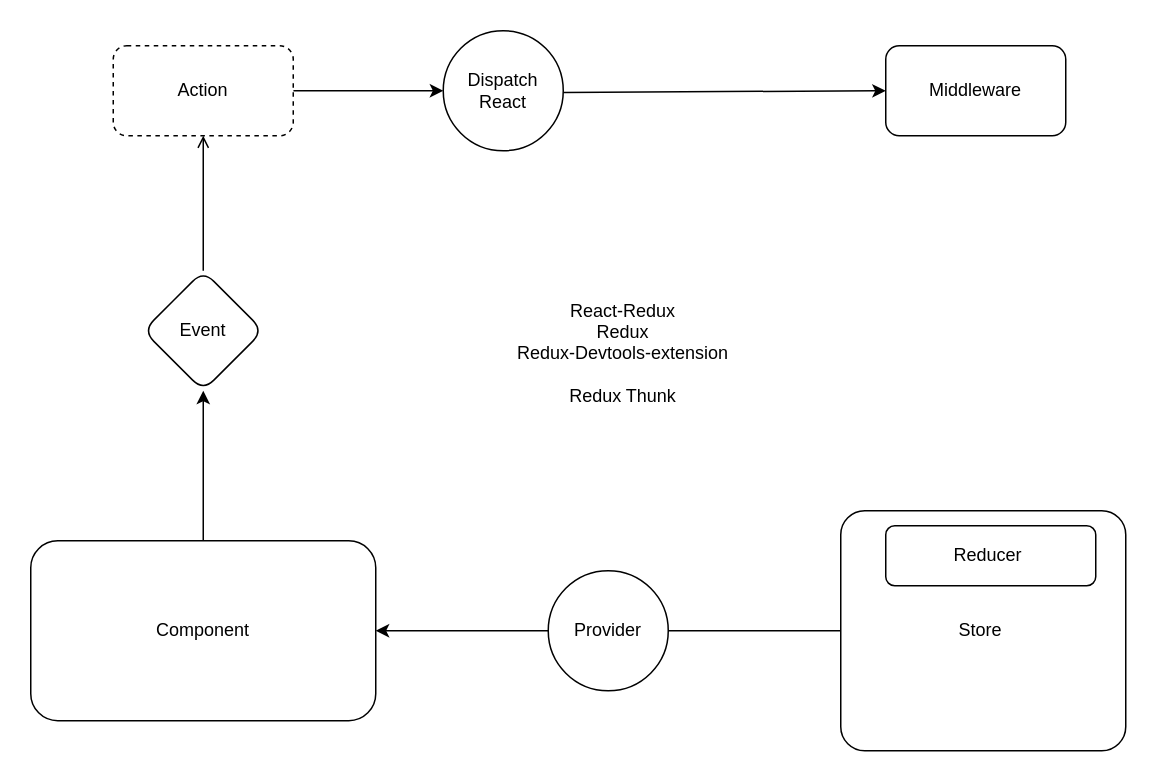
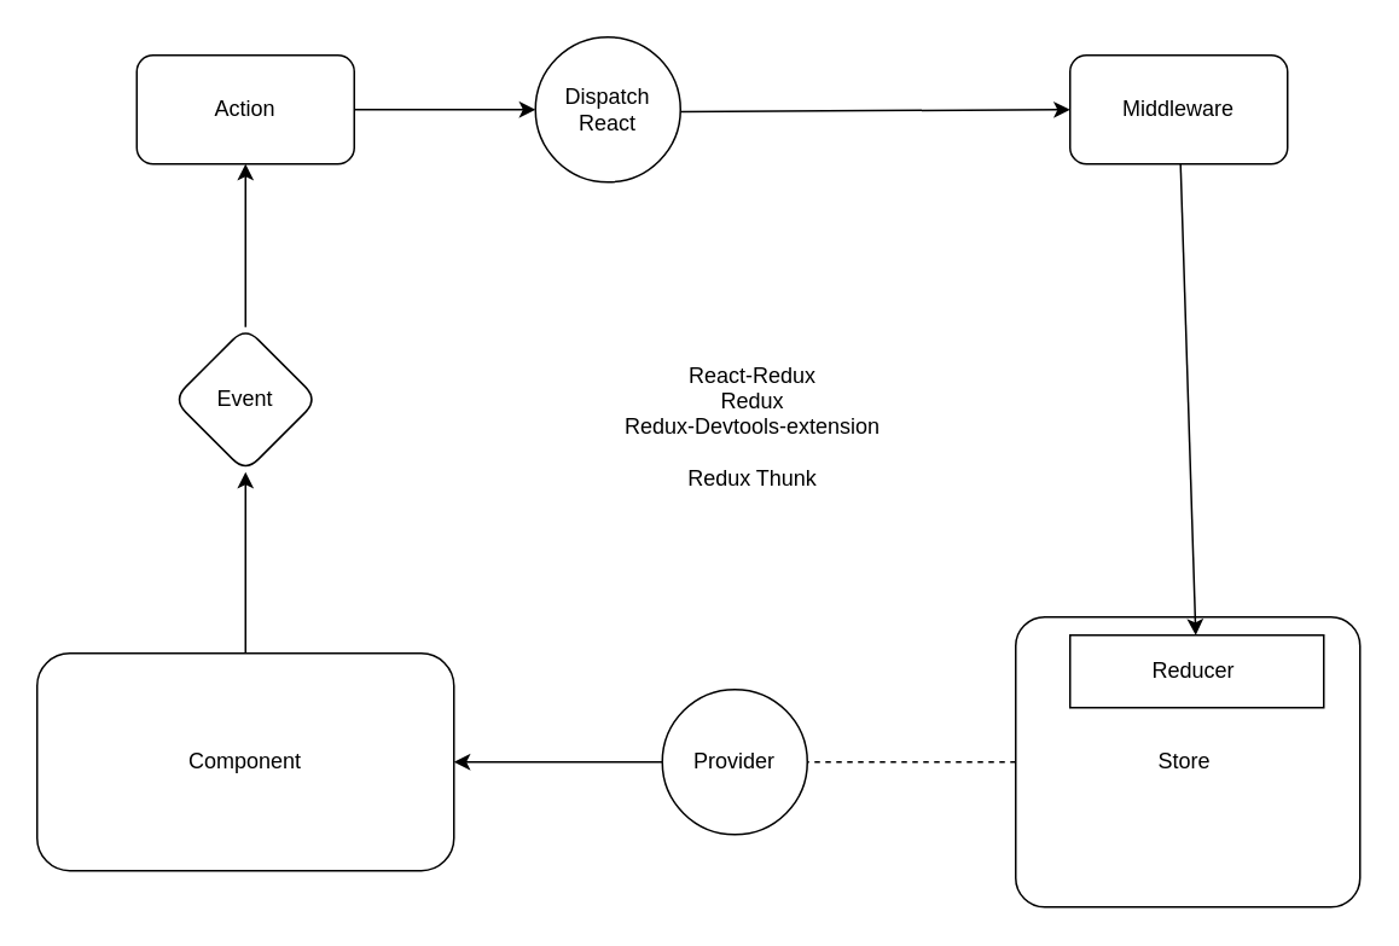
  <mxCell id="0" />
  <mxCell id="1" parent="0" />
  <mxCell id="2" style="edgeStyle=none;html=1;startArrow=none;" parent="1" source="8" target="6" edge="1"><mxGeometry relative="1" as="geometry" /></mxCell>
  <mxCell id="3" value="Store&amp;nbsp;" style="rounded=1;whiteSpace=wrap;html=1;arcSize=10;" parent="1" vertex="1"><mxGeometry x="560" y="340" width="190" height="160" as="geometry" /></mxCell>
- <mxCell id="4" value="Reducer&amp;nbsp;" style="rounded=1;whiteSpace=wrap;html=1;" parent="1" vertex="1"><mxGeometry x="590" y="350" width="140" height="40" as="geometry" /></mxCell>
+ <mxCell id="4" value="Reducer&amp;nbsp;" style="whiteSpace=wrap;html=1;rounded=0;" parent="1" vertex="1"><mxGeometry x="590" y="350" width="140" height="40" as="geometry" /></mxCell>
  <mxCell id="5" value="" style="edgeStyle=none;html=1;" parent="1" source="6" target="10" edge="1"><mxGeometry relative="1" as="geometry" /></mxCell>
  <mxCell id="6" value="Component" style="rounded=1;whiteSpace=wrap;html=1;" parent="1" vertex="1"><mxGeometry x="20" y="360" width="230" height="120" as="geometry" /></mxCell>
- <mxCell id="7" value="" style="edgeStyle=none;html=1;endArrow=none;" parent="1" source="3" target="8" edge="1"><mxGeometry relative="1" as="geometry"><mxPoint x="560" y="420" as="sourcePoint" /><mxPoint x="250" y="420" as="targetPoint" /></mxGeometry></mxCell>
+ <mxCell id="7" value="" style="edgeStyle=none;html=1;endArrow=none;dashed=1;" parent="1" source="3" target="8" edge="1"><mxGeometry relative="1" as="geometry"><mxPoint x="560" y="420" as="sourcePoint" /><mxPoint x="250" y="420" as="targetPoint" /></mxGeometry></mxCell>
  <mxCell id="8" value="Provider" style="ellipse;whiteSpace=wrap;html=1;aspect=fixed;" parent="1" vertex="1"><mxGeometry x="365" y="380" width="80" height="80" as="geometry" /></mxCell>
- <mxCell id="9" value="" style="edgeStyle=none;html=1;endArrow=open;" parent="1" source="10" target="12" edge="1"><mxGeometry relative="1" as="geometry" /></mxCell>
+ <mxCell id="9" value="" style="edgeStyle=none;html=1;" parent="1" source="10" target="12" edge="1"><mxGeometry relative="1" as="geometry" /></mxCell>
  <mxCell id="10" value="Event" style="rhombus;whiteSpace=wrap;html=1;rounded=1;" parent="1" vertex="1"><mxGeometry x="95" y="180" width="80" height="80" as="geometry" /></mxCell>
  <mxCell id="11" value="" style="edgeStyle=none;html=1;" parent="1" source="12" target="14" edge="1"><mxGeometry relative="1" as="geometry" /></mxCell>
- <mxCell id="12" value="Action" style="whiteSpace=wrap;html=1;rounded=1;dashed=1;" parent="1" vertex="1"><mxGeometry x="75" y="30" width="120" height="60" as="geometry" /></mxCell>
+ <mxCell id="12" value="Action" style="whiteSpace=wrap;html=1;rounded=1;" parent="1" vertex="1"><mxGeometry x="75" y="30" width="120" height="60" as="geometry" /></mxCell>
  <mxCell id="13" value="" style="edgeStyle=none;html=1;" parent="1" source="14" target="16" edge="1"><mxGeometry relative="1" as="geometry" /></mxCell>
  <mxCell id="14" value="Dispatch&lt;br&gt;React" style="ellipse;whiteSpace=wrap;html=1;rounded=1;" parent="1" vertex="1"><mxGeometry x="295" y="20" width="80" height="80" as="geometry" /></mxCell>
+ <mxCell id="15" style="edgeStyle=none;html=1;" parent="1" source="16" target="4" edge="1"><mxGeometry relative="1" as="geometry" /></mxCell>
  <mxCell id="16" value="Middleware" style="whiteSpace=wrap;html=1;rounded=1;" parent="1" vertex="1"><mxGeometry x="590" y="30" width="120" height="60" as="geometry" /></mxCell>
  <mxCell id="17" value="React-Redux&lt;br&gt;Redux&lt;br&gt;Redux-Devtools-extension&lt;br&gt;&lt;br&gt;Redux Thunk" style="text;html=1;strokeColor=none;fillColor=none;align=center;verticalAlign=middle;whiteSpace=wrap;rounded=0;" vertex="1" parent="1"><mxGeometry x="280" y="220" width="270" height="30" as="geometry" /></mxCell>
